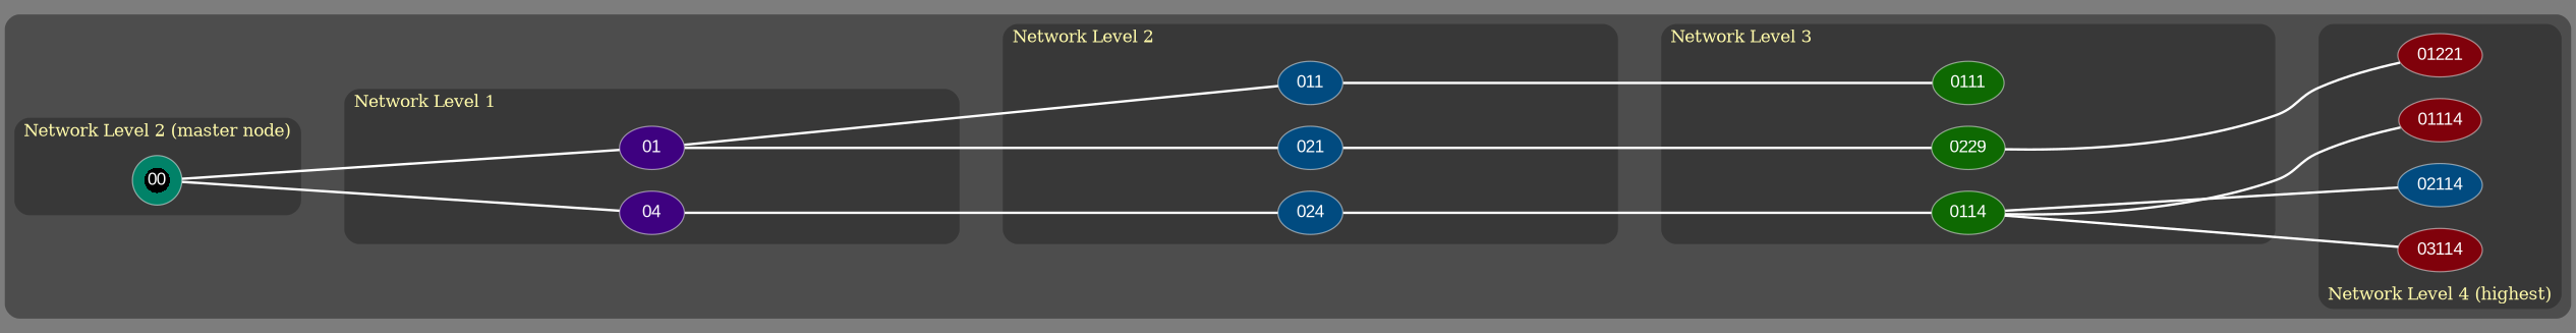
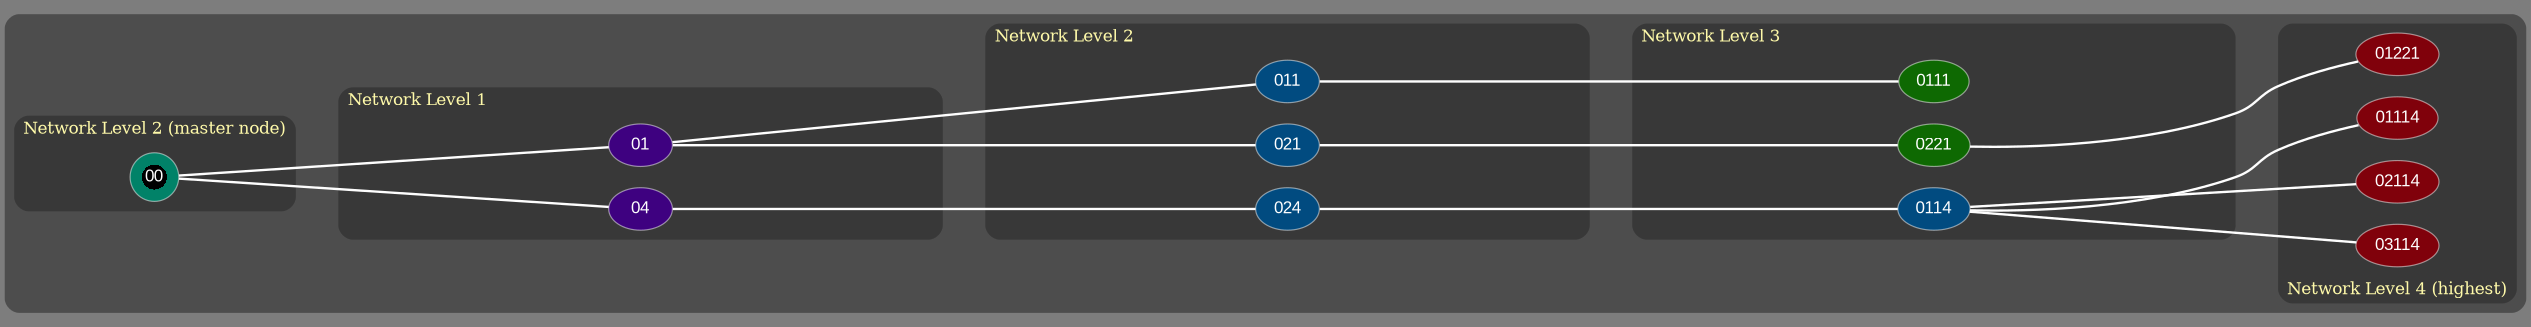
  graph {
    bgcolor="#323232A1"
    rankdir=LR
    node [color="#FEFEFE7f" fillcolor="#80010B" fontcolor="#FEFEFE" fontname=Arial fontsize=14 style=filled]
    edge [color="#FEFEFE" style="setlinewidth(2)"]
    00 [fillcolor="#000000;0:#018268;0.85" shape=circle style=radial]
    01 [fillcolor="#3E0180"]
    04 [fillcolor="#3E0180"]
    n4 [fillcolor="#014B80" label=024]
    021 [fillcolor="#014B80"]
    011 [fillcolor="#014B80"]
    0111 [fillcolor="#0E6902"]
-   0221 [fillcolor="#0E6902" label=0229]
-   0114 [fillcolor="#0E6902"]
+   0221 [fillcolor="#0E6902"]
+   0114 [fillcolor="#014B80"]
    01221
    01114
-   02114 [fillcolor="#014B80"]
+   02114
    03114
    subgraph cluster_1 {
      color="#24242400"
      fontcolor="#FEF9A9"
      style=rounded
      subgraph cluster_2 {
        bgcolor="#383838"
        color="#24242400"
        fontcolor="#FEF9A9"
        label="Network Level 2 (master node)"
        style=rounded
        00
      }
      subgraph cluster_3 {
        bgcolor="#383838"
        color="#24242400"
        fontcolor="#FEF9A9"
        label="Network Level 1                                                                                    "
        labeljust=l
        style=rounded
        01
        04
      }
      subgraph cluster_4 {
        bgcolor="#383838"
        color="#24242400"
        fontcolor="#FEF9A9"
        label="Network Level 2                                                                                    "
        style=rounded
        n4
        021
        011
      }
      subgraph cluster_5 {
        bgcolor="#383838"
        color="#24242400"
        fontcolor="#FEF9A9"
        label="Network Level 3                                                                                    "
        style=rounded
        0111
        0221
        0114
      }
      subgraph cluster_6 {
        bgcolor="#383838"
        color="#24242400"
        fontcolor="#FEF9A9"
        label="Network Level 4 (highest)"
        labelloc=b
        style=rounded
        01221
        01114
        02114
        03114
      }
    }
    00 -- 01
    00 -- 04
    01 -- 021
    01 -- 011
    04 -- n4
    n4 -- 0114
    021 -- 0221
    011 -- 0111
    0221 -- 01221
    0114 -- 01114
    0114 -- 02114
    0114 -- 03114
  }
